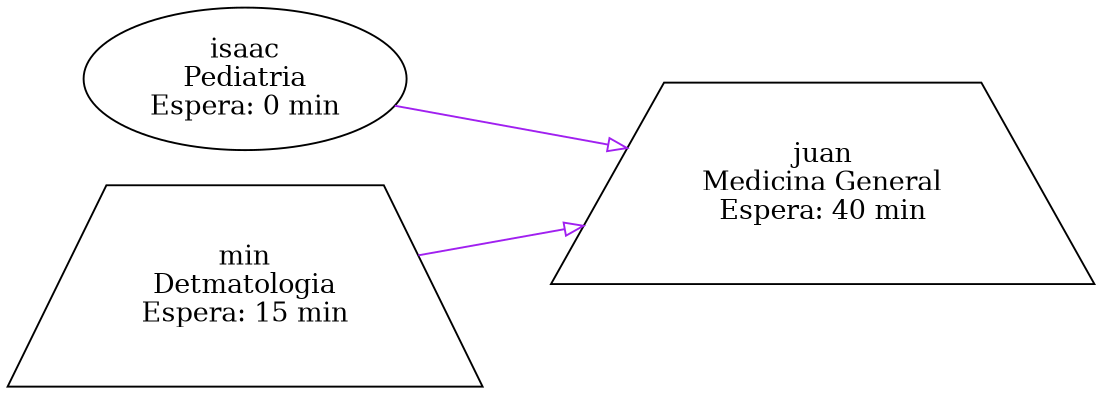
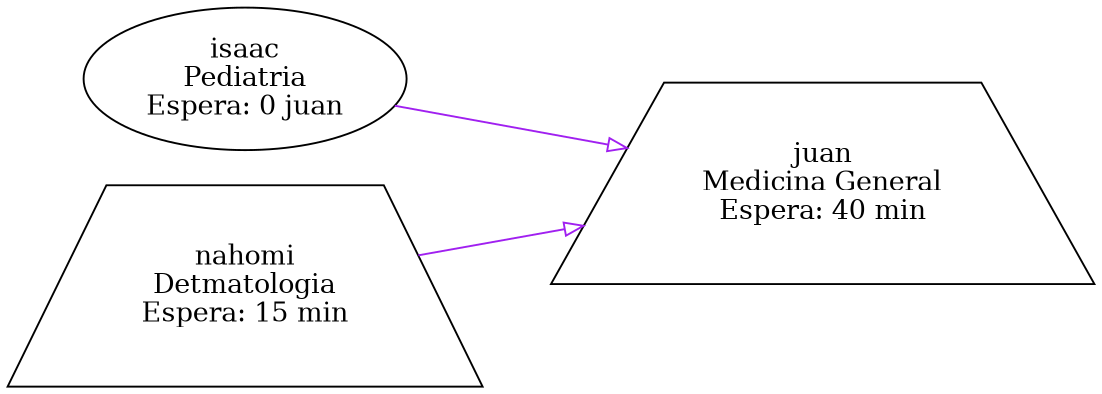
  digraph {
    rankdir=LR
    node [shape=trapezium]
    edge [arrowhead=onormal color=purple]
-   n1 [label="isaac\nPediatria\nEspera: 0 min" shape=ellipse]
+   n1 [label="isaac\nPediatria\nEspera: 0 juan" shape=ellipse]
    n2 [label="juan\nMedicina General\nEspera: 40 min"]
-   n3 [label="min\nDetmatologia\nEspera: 15 min"]
+   n3 [label="nahomi\nDetmatologia\nEspera: 15 min"]
    n1 -> n2
    n3 -> n2
  }
